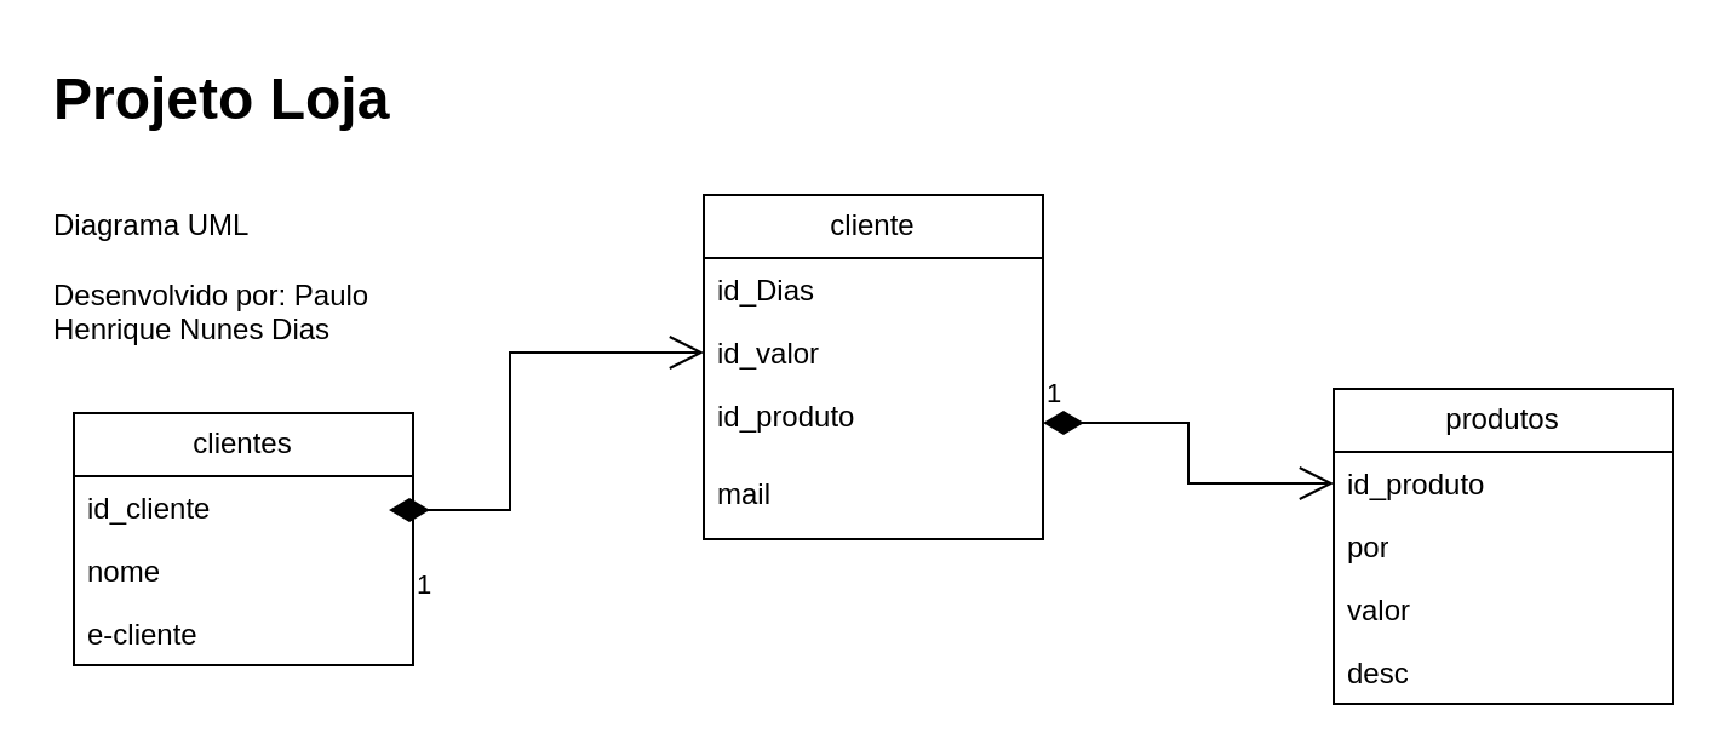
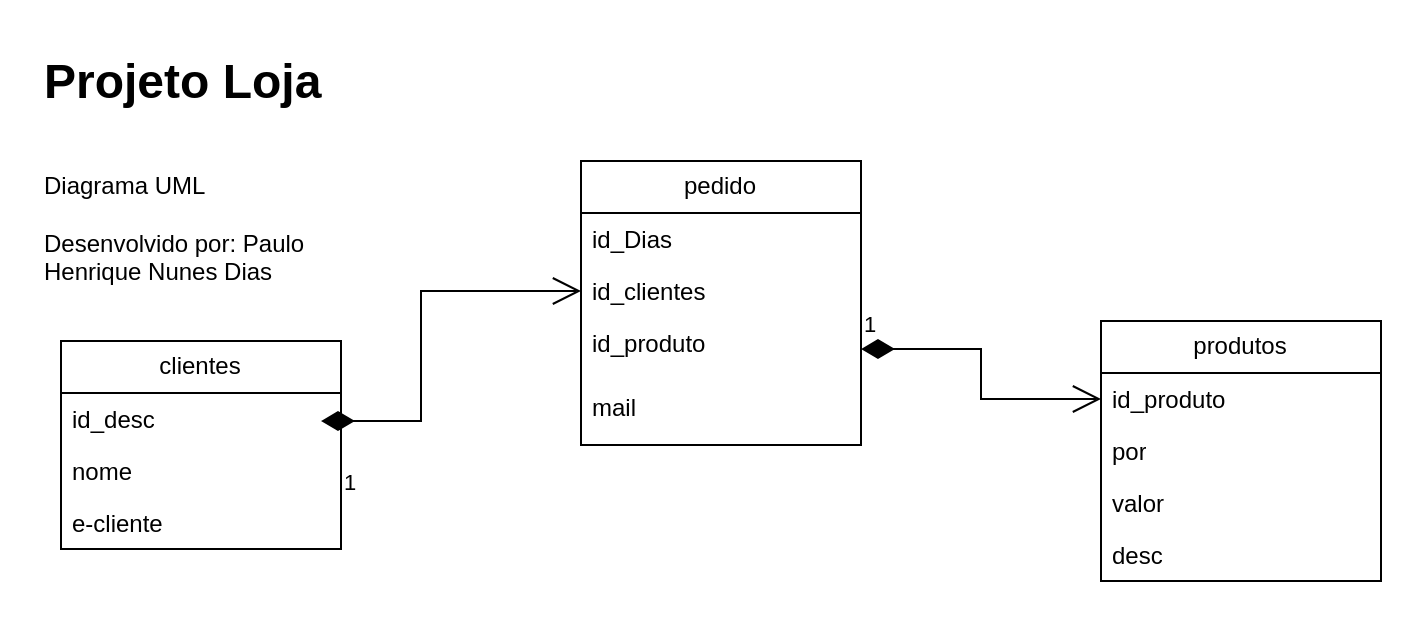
  <mxCell id="0" />
  <mxCell id="1" parent="0" />
  <mxCell id="2" value="clientes" style="swimlane;fontStyle=0;childLayout=stackLayout;horizontal=1;startSize=26;fillColor=none;horizontalStack=0;resizeParent=1;resizeParentMax=0;resizeLast=0;collapsible=1;marginBottom=0;whiteSpace=wrap;html=1;" vertex="1" parent="1"><mxGeometry x="30" y="170" width="140" height="104" as="geometry" /></mxCell>
- <mxCell id="3" value="id_cliente" style="text;strokeColor=none;fillColor=none;align=left;verticalAlign=top;spacingLeft=4;spacingRight=4;overflow=hidden;rotatable=0;points=[[0,0.5],[1,0.5]];portConstraint=eastwest;whiteSpace=wrap;html=1;" vertex="1" parent="2"><mxGeometry y="26" width="140" height="26" as="geometry" /></mxCell>
+ <mxCell id="3" value="id_desc" style="text;strokeColor=none;fillColor=none;align=left;verticalAlign=top;spacingLeft=4;spacingRight=4;overflow=hidden;rotatable=0;points=[[0,0.5],[1,0.5]];portConstraint=eastwest;whiteSpace=wrap;html=1;" vertex="1" parent="2"><mxGeometry y="26" width="140" height="26" as="geometry" /></mxCell>
  <mxCell id="4" value="1" style="endArrow=open;html=1;endSize=12;startArrow=diamondThin;startSize=14;startFill=1;edgeStyle=orthogonalEdgeStyle;align=left;verticalAlign=bottom;rounded=0;entryX=0;entryY=0.5;entryDx=0;entryDy=0;" edge="1" parent="2" target="9"><mxGeometry x="-0.894" y="-40" relative="1" as="geometry"><mxPoint x="130" y="40" as="sourcePoint" /><mxPoint x="290" y="40" as="targetPoint" /><Array as="points"><mxPoint x="180" y="40" /><mxPoint x="180" y="-25" /></Array><mxPoint as="offset" /></mxGeometry></mxCell>
  <mxCell id="5" value="nome" style="text;strokeColor=none;fillColor=none;align=left;verticalAlign=top;spacingLeft=4;spacingRight=4;overflow=hidden;rotatable=0;points=[[0,0.5],[1,0.5]];portConstraint=eastwest;whiteSpace=wrap;html=1;" vertex="1" parent="2"><mxGeometry y="52" width="140" height="26" as="geometry" /></mxCell>
  <mxCell id="6" value="e-cliente" style="text;strokeColor=none;fillColor=none;align=left;verticalAlign=top;spacingLeft=4;spacingRight=4;overflow=hidden;rotatable=0;points=[[0,0.5],[1,0.5]];portConstraint=eastwest;whiteSpace=wrap;html=1;" vertex="1" parent="2"><mxGeometry y="78" width="140" height="26" as="geometry" /></mxCell>
- <mxCell id="7" value="cliente" style="swimlane;fontStyle=0;childLayout=stackLayout;horizontal=1;startSize=26;fillColor=none;horizontalStack=0;resizeParent=1;resizeParentMax=0;resizeLast=0;collapsible=1;marginBottom=0;whiteSpace=wrap;html=1;" vertex="1" parent="1"><mxGeometry x="290" y="80" width="140" height="142" as="geometry" /></mxCell>
+ <mxCell id="7" value="pedido" style="swimlane;fontStyle=0;childLayout=stackLayout;horizontal=1;startSize=26;fillColor=none;horizontalStack=0;resizeParent=1;resizeParentMax=0;resizeLast=0;collapsible=1;marginBottom=0;whiteSpace=wrap;html=1;" vertex="1" parent="1"><mxGeometry x="290" y="80" width="140" height="142" as="geometry" /></mxCell>
  <mxCell id="8" value="id_Dias" style="text;strokeColor=none;fillColor=none;align=left;verticalAlign=top;spacingLeft=4;spacingRight=4;overflow=hidden;rotatable=0;points=[[0,0.5],[1,0.5]];portConstraint=eastwest;whiteSpace=wrap;html=1;" vertex="1" parent="7"><mxGeometry y="26" width="140" height="26" as="geometry" /></mxCell>
- <mxCell id="9" value="id_valor" style="text;strokeColor=none;fillColor=none;align=left;verticalAlign=top;spacingLeft=4;spacingRight=4;overflow=hidden;rotatable=0;points=[[0,0.5],[1,0.5]];portConstraint=eastwest;whiteSpace=wrap;html=1;" vertex="1" parent="7"><mxGeometry y="52" width="140" height="26" as="geometry" /></mxCell>
+ <mxCell id="9" value="id_clientes" style="text;strokeColor=none;fillColor=none;align=left;verticalAlign=top;spacingLeft=4;spacingRight=4;overflow=hidden;rotatable=0;points=[[0,0.5],[1,0.5]];portConstraint=eastwest;whiteSpace=wrap;html=1;" vertex="1" parent="7"><mxGeometry y="52" width="140" height="26" as="geometry" /></mxCell>
  <mxCell id="10" value="id_produto" style="text;strokeColor=none;fillColor=none;align=left;verticalAlign=top;spacingLeft=4;spacingRight=4;overflow=hidden;rotatable=0;points=[[0,0.5],[1,0.5]];portConstraint=eastwest;whiteSpace=wrap;html=1;" vertex="1" parent="7"><mxGeometry y="78" width="140" height="32" as="geometry" /></mxCell>
  <mxCell id="11" value="mail" style="text;strokeColor=none;fillColor=none;align=left;verticalAlign=top;spacingLeft=4;spacingRight=4;overflow=hidden;rotatable=0;points=[[0,0.5],[1,0.5]];portConstraint=eastwest;whiteSpace=wrap;html=1;" vertex="1" parent="7"><mxGeometry y="110" width="140" height="32" as="geometry" /></mxCell>
  <mxCell id="12" value="produtos" style="swimlane;fontStyle=0;childLayout=stackLayout;horizontal=1;startSize=26;fillColor=none;horizontalStack=0;resizeParent=1;resizeParentMax=0;resizeLast=0;collapsible=1;marginBottom=0;whiteSpace=wrap;html=1;" vertex="1" parent="1"><mxGeometry x="550" y="160" width="140" height="130" as="geometry" /></mxCell>
  <mxCell id="13" value="id_produto" style="text;strokeColor=none;fillColor=none;align=left;verticalAlign=top;spacingLeft=4;spacingRight=4;overflow=hidden;rotatable=0;points=[[0,0.5],[1,0.5]];portConstraint=eastwest;whiteSpace=wrap;html=1;" vertex="1" parent="12"><mxGeometry y="26" width="140" height="26" as="geometry" /></mxCell>
  <mxCell id="14" value="por" style="text;strokeColor=none;fillColor=none;align=left;verticalAlign=top;spacingLeft=4;spacingRight=4;overflow=hidden;rotatable=0;points=[[0,0.5],[1,0.5]];portConstraint=eastwest;whiteSpace=wrap;html=1;" vertex="1" parent="12"><mxGeometry y="52" width="140" height="26" as="geometry" /></mxCell>
  <mxCell id="15" value="valor" style="text;strokeColor=none;fillColor=none;align=left;verticalAlign=top;spacingLeft=4;spacingRight=4;overflow=hidden;rotatable=0;points=[[0,0.5],[1,0.5]];portConstraint=eastwest;whiteSpace=wrap;html=1;" vertex="1" parent="12"><mxGeometry y="78" width="140" height="26" as="geometry" /></mxCell>
  <mxCell id="16" value="desc" style="text;strokeColor=none;fillColor=none;align=left;verticalAlign=top;spacingLeft=4;spacingRight=4;overflow=hidden;rotatable=0;points=[[0,0.5],[1,0.5]];portConstraint=eastwest;whiteSpace=wrap;html=1;" vertex="1" parent="12"><mxGeometry y="104" width="140" height="26" as="geometry" /></mxCell>
  <mxCell id="17" value="1" style="endArrow=open;html=1;endSize=12;startArrow=diamondThin;startSize=14;startFill=1;edgeStyle=orthogonalEdgeStyle;align=left;verticalAlign=bottom;rounded=0;exitX=1;exitY=0.5;exitDx=0;exitDy=0;entryX=0;entryY=0.5;entryDx=0;entryDy=0;" edge="1" parent="1" source="10" target="13"><mxGeometry x="-1" y="3" relative="1" as="geometry"><mxPoint x="270" y="230" as="sourcePoint" /><mxPoint x="430" y="230" as="targetPoint" /></mxGeometry></mxCell>
  <mxCell id="18" value="&lt;h1 style=&quot;margin-top: 0px;&quot;&gt;&lt;span style=&quot;background-color: transparent; color: light-dark(rgb(0, 0, 0), rgb(255, 255, 255));&quot;&gt;Projeto Loja&lt;/span&gt;&lt;/h1&gt;&lt;div&gt;&lt;span style=&quot;background-color: transparent; color: light-dark(rgb(0, 0, 0), rgb(255, 255, 255));&quot;&gt;&lt;br&gt;&lt;/span&gt;&lt;/div&gt;&lt;div&gt;&lt;span style=&quot;background-color: transparent; color: light-dark(rgb(0, 0, 0), rgb(255, 255, 255));&quot;&gt;Diagrama UML&lt;/span&gt;&lt;/div&gt;&lt;div&gt;&lt;span style=&quot;background-color: transparent; color: light-dark(rgb(0, 0, 0), rgb(255, 255, 255));&quot;&gt;&lt;br&gt;&lt;/span&gt;&lt;/div&gt;&lt;div&gt;&lt;span style=&quot;background-color: transparent; color: light-dark(rgb(0, 0, 0), rgb(255, 255, 255));&quot;&gt;Desenvolvido por: Paulo Henrique Nunes Dias&lt;/span&gt;&lt;/div&gt;" style="text;html=1;whiteSpace=wrap;overflow=hidden;rounded=0;" vertex="1" parent="1"><mxGeometry x="20" y="20" width="180" height="120" as="geometry" /></mxCell>
